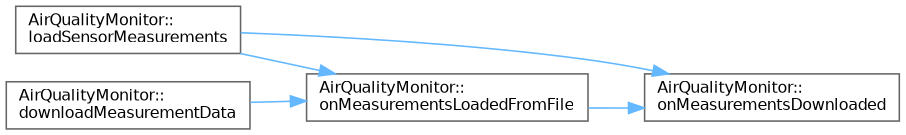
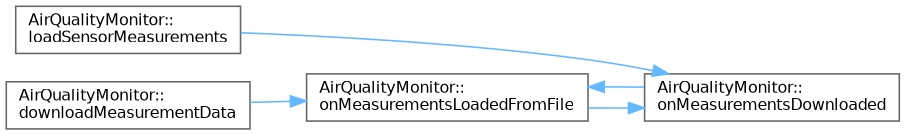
  digraph {
    rankdir=RL
    node [color=grey40 fillcolor=white fontname=Helvetica fontsize=10 shape=box style=filled]
    edge [color=steelblue1 dir=back fontname=Helvetica fontsize=10 labelfontname=Helvetica labelfontsize=10 style=solid]
    n1 [height=0.2 label="AirQualityMonitor::\lloadSensorMeasurements" width=0.4]
    n2 [height=0.2 label="AirQualityMonitor::\lonMeasurementsDownloaded" width=0.4]
    n3 [height=0.2 label="AirQualityMonitor::\lonMeasurementsLoadedFromFile" width=0.4]
    n4 [height=0.2 label="AirQualityMonitor::\ldownloadMeasurementData" width=0.4]
    n2 -> n1
    n2 -> n3
-   n3 -> n1
+   n3 -> n2
    n3 -> n4
  }
